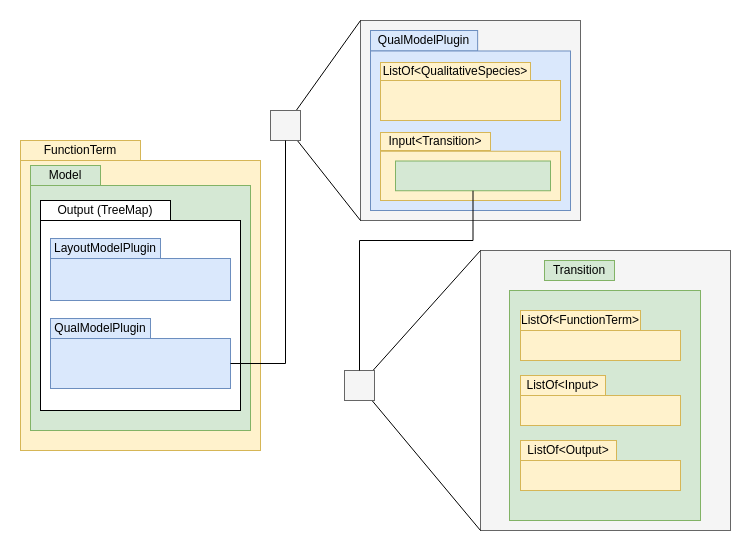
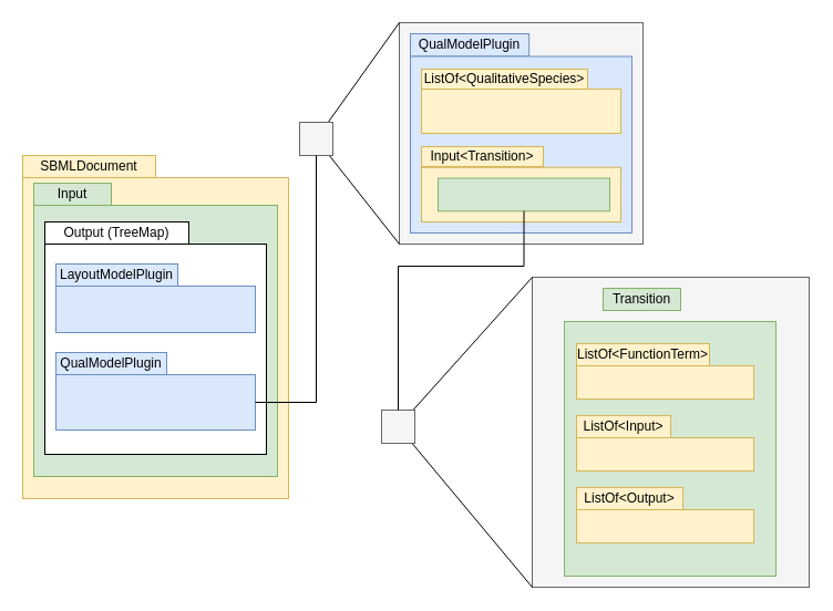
  <mxCell id="0" />
  <mxCell id="1" parent="0" />
  <mxCell id="2" value="" style="group;fillColor=#f5f5f5;strokeColor=#666666;fontColor=#333333;" vertex="1" connectable="0" parent="1"><mxGeometry x="360" y="20" width="220" height="200" as="geometry" /></mxCell>
  <mxCell id="3" value="" style="rounded=0;whiteSpace=wrap;html=1;fillColor=#f5f5f5;strokeColor=#666666;fontColor=#333333;" vertex="1" parent="2"><mxGeometry width="220" height="200" as="geometry" /></mxCell>
  <mxCell id="4" value="QualModelPlugin" style="rounded=0;whiteSpace=wrap;html=1;fillColor=#dae8fc;strokeColor=#6c8ebf;" vertex="1" parent="2"><mxGeometry x="10" y="10" width="107.143" height="20.488" as="geometry" /></mxCell>
  <mxCell id="5" value="" style="group" vertex="1" connectable="0" parent="2"><mxGeometry x="10" y="30.49" width="200" height="160.27" as="geometry" /></mxCell>
  <mxCell id="6" value="" style="rounded=0;whiteSpace=wrap;html=1;fillColor=#dae8fc;strokeColor=#6c8ebf;" vertex="1" parent="5"><mxGeometry width="200" height="159.51" as="geometry" /></mxCell>
  <mxCell id="7" value="" style="rounded=0;whiteSpace=wrap;html=1;fillColor=#fff2cc;strokeColor=#d6b656;" vertex="1" parent="5"><mxGeometry x="10" y="29.51" width="180" height="40" as="geometry" /></mxCell>
  <mxCell id="8" value="" style="rounded=0;whiteSpace=wrap;html=1;fillColor=#fff2cc;strokeColor=#d6b656;" vertex="1" parent="5"><mxGeometry x="10" y="100.27" width="180" height="49.24" as="geometry" /></mxCell>
  <mxCell id="9" value="ListOf&amp;lt;QualitativeSpecies&amp;gt;" style="rounded=0;whiteSpace=wrap;html=1;fillColor=#fff2cc;strokeColor=#d6b656;" vertex="1" parent="5"><mxGeometry x="10" y="11.51" width="150" height="18" as="geometry" /></mxCell>
  <mxCell id="10" value="Input&amp;lt;Transition&amp;gt;" style="rounded=0;whiteSpace=wrap;html=1;fillColor=#fff2cc;strokeColor=#d6b656;" vertex="1" parent="5"><mxGeometry x="10" y="81.51" width="110" height="18" as="geometry" /></mxCell>
  <mxCell id="11" value="" style="rounded=0;whiteSpace=wrap;html=1;fillColor=#d5e8d4;strokeColor=#82b366;" vertex="1" parent="5"><mxGeometry x="25" y="110.02" width="155" height="29.73" as="geometry" /></mxCell>
  <mxCell id="12" value="" style="group;fillColor=#f5f5f5;strokeColor=#666666;fontColor=#333333;" vertex="1" connectable="0" parent="1"><mxGeometry x="480" y="250" width="250" height="280" as="geometry" /></mxCell>
  <mxCell id="13" value="" style="rounded=0;whiteSpace=wrap;html=1;fillColor=#f5f5f5;strokeColor=#666666;fontColor=#333333;" vertex="1" parent="12"><mxGeometry width="250" height="280" as="geometry" /></mxCell>
  <mxCell id="14" value="" style="rounded=0;whiteSpace=wrap;html=1;fillColor=#d5e8d4;strokeColor=#82b366;" vertex="1" parent="12"><mxGeometry x="29" y="40" width="191" height="230" as="geometry" /></mxCell>
  <mxCell id="15" value="Transition" style="rounded=0;whiteSpace=wrap;html=1;fillColor=#d5e8d4;strokeColor=#82b366;" vertex="1" parent="12"><mxGeometry x="64" y="10" width="70" height="20" as="geometry" /></mxCell>
  <mxCell id="16" value="ListOf&amp;lt;FunctionTerm&amp;gt;" style="rounded=0;whiteSpace=wrap;html=1;fillColor=#fff2cc;strokeColor=#d6b656;" vertex="1" parent="12"><mxGeometry x="40" y="60" width="120" height="20" as="geometry" /></mxCell>
  <mxCell id="17" value="" style="rounded=0;whiteSpace=wrap;html=1;fillColor=#fff2cc;strokeColor=#d6b656;" vertex="1" parent="12"><mxGeometry x="40" y="80" width="160" height="30" as="geometry" /></mxCell>
  <mxCell id="18" value="" style="rounded=0;whiteSpace=wrap;html=1;fillColor=#fff2cc;strokeColor=#d6b656;" vertex="1" parent="12"><mxGeometry x="40" y="145" width="160" height="30" as="geometry" /></mxCell>
  <mxCell id="19" value="ListOf&amp;lt;Input&amp;gt;" style="rounded=0;whiteSpace=wrap;html=1;fillColor=#fff2cc;strokeColor=#d6b656;" vertex="1" parent="12"><mxGeometry x="40" y="125" width="85" height="20" as="geometry" /></mxCell>
  <mxCell id="20" value="ListOf&amp;lt;Output&amp;gt;" style="rounded=0;whiteSpace=wrap;html=1;fillColor=#fff2cc;strokeColor=#d6b656;" vertex="1" parent="12"><mxGeometry x="40" y="190" width="96" height="20" as="geometry" /></mxCell>
  <mxCell id="21" value="" style="rounded=0;whiteSpace=wrap;html=1;fillColor=#fff2cc;strokeColor=#d6b656;" vertex="1" parent="12"><mxGeometry x="40" y="210" width="160" height="30" as="geometry" /></mxCell>
  <mxCell id="22" value="" style="group" vertex="1" connectable="0" parent="1"><mxGeometry x="20" y="140" width="240" height="310" as="geometry" /></mxCell>
  <mxCell id="23" value="" style="rounded=0;whiteSpace=wrap;html=1;fillColor=#fff2cc;strokeColor=#d6b656;" vertex="1" parent="22"><mxGeometry y="20" width="240" height="290" as="geometry" /></mxCell>
- <mxCell id="24" value="FunctionTerm" style="rounded=0;whiteSpace=wrap;html=1;fillColor=#fff2cc;strokeColor=#d6b656;" vertex="1" parent="22"><mxGeometry width="120" height="20" as="geometry" /></mxCell>
+ <mxCell id="24" value="SBMLDocument" style="rounded=0;whiteSpace=wrap;html=1;fillColor=#fff2cc;strokeColor=#d6b656;" vertex="1" parent="22"><mxGeometry width="120" height="20" as="geometry" /></mxCell>
  <mxCell id="25" value="" style="rounded=0;whiteSpace=wrap;html=1;fillColor=#d5e8d4;strokeColor=#82b366;" vertex="1" parent="22"><mxGeometry x="10" y="45" width="220" height="245" as="geometry" /></mxCell>
- <mxCell id="26" value="Model" style="rounded=0;whiteSpace=wrap;html=1;fillColor=#d5e8d4;strokeColor=#82b366;" vertex="1" parent="22"><mxGeometry x="10" y="25" width="70" height="20" as="geometry" /></mxCell>
+ <mxCell id="26" value="Input" style="rounded=0;whiteSpace=wrap;html=1;fillColor=#d5e8d4;strokeColor=#82b366;" vertex="1" parent="22"><mxGeometry x="10" y="25" width="70" height="20" as="geometry" /></mxCell>
  <mxCell id="27" value="" style="rounded=0;whiteSpace=wrap;html=1;" vertex="1" parent="22"><mxGeometry x="20" y="80" width="200" height="190" as="geometry" /></mxCell>
  <mxCell id="28" value="Output (TreeMap)" style="rounded=0;whiteSpace=wrap;html=1;" vertex="1" parent="22"><mxGeometry x="20" y="60" width="130" height="20" as="geometry" /></mxCell>
  <mxCell id="29" value="" style="rounded=0;whiteSpace=wrap;html=1;fillColor=#dae8fc;strokeColor=#6c8ebf;" vertex="1" parent="22"><mxGeometry x="30" y="118" width="180" height="42" as="geometry" /></mxCell>
  <mxCell id="30" value="" style="rounded=0;whiteSpace=wrap;html=1;fillColor=#dae8fc;strokeColor=#6c8ebf;" vertex="1" parent="22"><mxGeometry x="30" y="198" width="180" height="50" as="geometry" /></mxCell>
  <mxCell id="31" value="LayoutModelPlugin" style="rounded=0;whiteSpace=wrap;html=1;fillColor=#dae8fc;strokeColor=#6c8ebf;" vertex="1" parent="22"><mxGeometry x="30" y="98" width="110" height="20" as="geometry" /></mxCell>
  <mxCell id="32" value="QualModelPlugin" style="rounded=0;whiteSpace=wrap;html=1;fillColor=#dae8fc;strokeColor=#6c8ebf;" vertex="1" parent="22"><mxGeometry x="30" y="178" width="100" height="20" as="geometry" /></mxCell>
  <mxCell id="33" style="rounded=0;orthogonalLoop=1;jettySize=auto;html=1;entryX=0;entryY=0;entryDx=0;entryDy=0;endArrow=none;endFill=0;" edge="1" parent="1" source="35" target="3"><mxGeometry relative="1" as="geometry" /></mxCell>
  <mxCell id="34" style="rounded=0;orthogonalLoop=1;jettySize=auto;html=1;entryX=0;entryY=1;entryDx=0;entryDy=0;endArrow=none;endFill=0;" edge="1" parent="1" source="35" target="3"><mxGeometry relative="1" as="geometry" /></mxCell>
  <mxCell id="35" value="" style="rounded=0;whiteSpace=wrap;html=1;fillColor=#f5f5f5;strokeColor=#666666;fontColor=#333333;" vertex="1" parent="1"><mxGeometry x="270" y="110" width="30" height="30" as="geometry" /></mxCell>
  <mxCell id="36" style="edgeStyle=orthogonalEdgeStyle;rounded=0;orthogonalLoop=1;jettySize=auto;html=1;entryX=0.5;entryY=1;entryDx=0;entryDy=0;endArrow=none;endFill=0;" edge="1" parent="1" source="30" target="35"><mxGeometry relative="1" as="geometry" /></mxCell>
  <mxCell id="37" style="rounded=0;orthogonalLoop=1;jettySize=auto;html=1;entryX=0;entryY=0;entryDx=0;entryDy=0;endArrow=none;endFill=0;" edge="1" parent="1" source="39" target="13"><mxGeometry relative="1" as="geometry" /></mxCell>
  <mxCell id="38" style="rounded=0;orthogonalLoop=1;jettySize=auto;html=1;entryX=0;entryY=1;entryDx=0;entryDy=0;endArrow=none;endFill=0;" edge="1" parent="1" source="39" target="13"><mxGeometry relative="1" as="geometry" /></mxCell>
  <mxCell id="39" value="" style="rounded=0;whiteSpace=wrap;html=1;fillColor=#f5f5f5;strokeColor=#666666;fontColor=#333333;" vertex="1" parent="1"><mxGeometry x="344" y="370" width="30" height="30" as="geometry" /></mxCell>
  <mxCell id="40" style="edgeStyle=orthogonalEdgeStyle;rounded=0;orthogonalLoop=1;jettySize=auto;html=1;exitX=0.5;exitY=1;exitDx=0;exitDy=0;entryX=0.5;entryY=0;entryDx=0;entryDy=0;endArrow=none;endFill=0;" edge="1" parent="1" source="11" target="39"><mxGeometry relative="1" as="geometry"><Array as="points"><mxPoint x="473" y="240" /><mxPoint x="359" y="240" /></Array></mxGeometry></mxCell>
